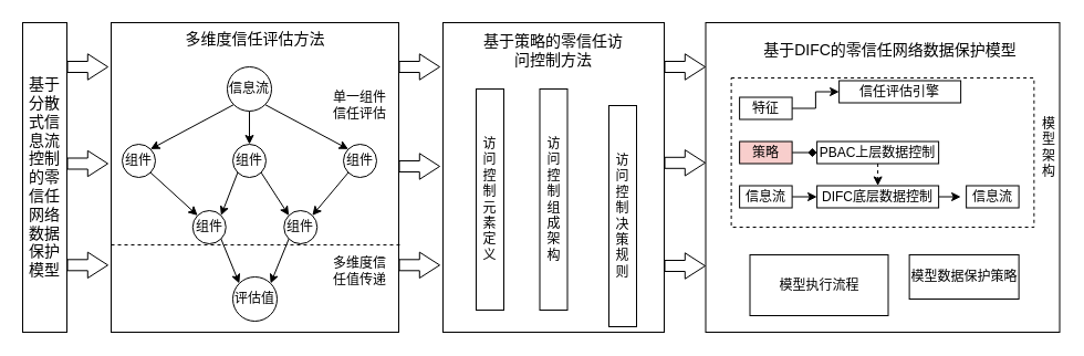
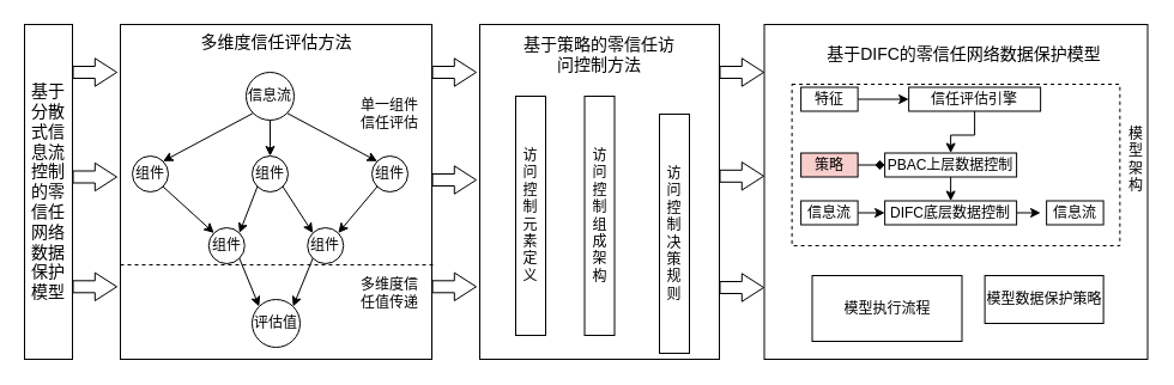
  <mxCell id="0" />
  <mxCell id="1" parent="0" />
  <mxCell id="2" value="" style="rounded=0;whiteSpace=wrap;html=1;" vertex="1" parent="1"><mxGeometry x="637.5" y="20" width="320" height="280" as="geometry" /></mxCell>
  <mxCell id="3" value="" style="rounded=0;whiteSpace=wrap;html=1;dashed=1;" vertex="1" parent="1"><mxGeometry x="660.62" y="70" width="273.75" height="135" as="geometry" /></mxCell>
  <mxCell id="4" value="&lt;font style=&quot;font-size: 14px;&quot;&gt;基于分散式信息流控制的零信任网络数据保护模型&lt;/font&gt;" style="rounded=0;whiteSpace=wrap;html=1;" vertex="1" parent="1"><mxGeometry x="20" y="20" width="40" height="280" as="geometry" /></mxCell>
  <mxCell id="5" value="" style="rounded=0;whiteSpace=wrap;html=1;" vertex="1" parent="1"><mxGeometry x="100" y="20" width="260" height="280" as="geometry" /></mxCell>
  <mxCell id="6" value="&lt;font style=&quot;font-size: 14px;&quot;&gt;多维度信任评估方法&lt;/font&gt;" style="text;html=1;strokeColor=none;fillColor=none;align=center;verticalAlign=middle;whiteSpace=wrap;rounded=0;" vertex="1" parent="1"><mxGeometry x="157.5" y="20" width="145" height="30" as="geometry" /></mxCell>
  <mxCell id="7" style="rounded=0;orthogonalLoop=1;jettySize=auto;html=1;exitX=1;exitY=1;exitDx=0;exitDy=0;entryX=0;entryY=0;entryDx=0;entryDy=0;" edge="1" parent="1" source="9" target="18"><mxGeometry relative="1" as="geometry" /></mxCell>
  <mxCell id="8" style="rounded=0;orthogonalLoop=1;jettySize=auto;html=1;exitX=0;exitY=1;exitDx=0;exitDy=0;entryX=1;entryY=0;entryDx=0;entryDy=0;" edge="1" parent="1" source="9" target="16"><mxGeometry relative="1" as="geometry" /></mxCell>
  <mxCell id="9" value="组件" style="ellipse;whiteSpace=wrap;html=1;aspect=fixed;" vertex="1" parent="1"><mxGeometry x="210" y="130" width="30" height="30" as="geometry" /></mxCell>
  <mxCell id="10" style="rounded=0;orthogonalLoop=1;jettySize=auto;html=1;exitX=1;exitY=1;exitDx=0;exitDy=0;entryX=0;entryY=0;entryDx=0;entryDy=0;" edge="1" parent="1" source="11" target="16"><mxGeometry relative="1" as="geometry" /></mxCell>
  <mxCell id="11" value="组件" style="ellipse;whiteSpace=wrap;html=1;aspect=fixed;" vertex="1" parent="1"><mxGeometry x="110" y="130" width="30" height="30" as="geometry" /></mxCell>
  <mxCell id="12" style="rounded=0;orthogonalLoop=1;jettySize=auto;html=1;exitX=0;exitY=1;exitDx=0;exitDy=0;entryX=1;entryY=0;entryDx=0;entryDy=0;" edge="1" parent="1" source="13" target="18"><mxGeometry relative="1" as="geometry" /></mxCell>
  <mxCell id="13" value="组件" style="ellipse;whiteSpace=wrap;html=1;aspect=fixed;" vertex="1" parent="1"><mxGeometry x="310" y="130" width="30" height="30" as="geometry" /></mxCell>
  <mxCell id="14" value="评估值" style="ellipse;whiteSpace=wrap;html=1;aspect=fixed;" vertex="1" parent="1"><mxGeometry x="210" y="250" width="40" height="40" as="geometry" /></mxCell>
  <mxCell id="15" style="rounded=0;orthogonalLoop=1;jettySize=auto;html=1;exitX=1;exitY=1;exitDx=0;exitDy=0;entryX=0;entryY=0;entryDx=0;entryDy=0;" edge="1" parent="1" source="16" target="14"><mxGeometry relative="1" as="geometry" /></mxCell>
  <mxCell id="16" value="组件" style="ellipse;whiteSpace=wrap;html=1;aspect=fixed;" vertex="1" parent="1"><mxGeometry x="173.75" y="190" width="30" height="30" as="geometry" /></mxCell>
  <mxCell id="17" style="rounded=0;orthogonalLoop=1;jettySize=auto;html=1;exitX=0;exitY=1;exitDx=0;exitDy=0;entryX=1;entryY=0;entryDx=0;entryDy=0;" edge="1" parent="1" source="18" target="14"><mxGeometry relative="1" as="geometry" /></mxCell>
  <mxCell id="18" value="组件" style="ellipse;whiteSpace=wrap;html=1;aspect=fixed;" vertex="1" parent="1"><mxGeometry x="256.25" y="190" width="30" height="30" as="geometry" /></mxCell>
  <mxCell id="19" value="&lt;font style=&quot;font-size: 12px;&quot;&gt;单一组件信任评估&lt;/font&gt;" style="text;html=1;strokeColor=none;fillColor=none;align=center;verticalAlign=middle;whiteSpace=wrap;rounded=0;" vertex="1" parent="1"><mxGeometry x="295" y="80" width="60" height="30" as="geometry" /></mxCell>
  <mxCell id="20" value="&lt;font style=&quot;font-size: 12px;&quot;&gt;多维度信任值传递&lt;/font&gt;" style="text;html=1;strokeColor=none;fillColor=none;align=center;verticalAlign=middle;whiteSpace=wrap;rounded=0;" vertex="1" parent="1"><mxGeometry x="295" y="230" width="60" height="30" as="geometry" /></mxCell>
  <mxCell id="21" style="rounded=0;orthogonalLoop=1;jettySize=auto;html=1;exitX=0;exitY=1;exitDx=0;exitDy=0;entryX=1;entryY=0;entryDx=0;entryDy=0;" edge="1" parent="1" source="24" target="11"><mxGeometry relative="1" as="geometry" /></mxCell>
  <mxCell id="22" style="rounded=0;orthogonalLoop=1;jettySize=auto;html=1;exitX=0.5;exitY=1;exitDx=0;exitDy=0;entryX=0.5;entryY=0;entryDx=0;entryDy=0;" edge="1" parent="1" source="24" target="9"><mxGeometry relative="1" as="geometry" /></mxCell>
  <mxCell id="23" style="rounded=0;orthogonalLoop=1;jettySize=auto;html=1;exitX=1;exitY=1;exitDx=0;exitDy=0;entryX=0;entryY=0;entryDx=0;entryDy=0;" edge="1" parent="1" source="24" target="13"><mxGeometry relative="1" as="geometry" /></mxCell>
  <mxCell id="24" value="信息流" style="ellipse;whiteSpace=wrap;html=1;aspect=fixed;" vertex="1" parent="1"><mxGeometry x="205" y="60" width="40" height="40" as="geometry" /></mxCell>
  <mxCell id="25" value="" style="endArrow=none;dashed=1;html=1;rounded=0;entryX=1.007;entryY=0.718;entryDx=0;entryDy=0;entryPerimeter=0;" edge="1" parent="1" target="5"><mxGeometry width="50" height="50" relative="1" as="geometry"><mxPoint x="100" y="221" as="sourcePoint" /><mxPoint x="160" y="219" as="targetPoint" /></mxGeometry></mxCell>
  <mxCell id="26" value="" style="rounded=0;whiteSpace=wrap;html=1;" vertex="1" parent="1"><mxGeometry x="400" y="20" width="200" height="280" as="geometry" /></mxCell>
  <mxCell id="27" value="&lt;font style=&quot;font-size: 14px;&quot;&gt;基于策略的零信任访问控制方法&lt;/font&gt;" style="text;html=1;strokeColor=none;fillColor=none;align=center;verticalAlign=middle;whiteSpace=wrap;rounded=0;" vertex="1" parent="1"><mxGeometry x="435" y="30" width="130" height="30" as="geometry" /></mxCell>
  <mxCell id="28" value="访问控制元素定义" style="rounded=0;whiteSpace=wrap;html=1;" vertex="1" parent="1"><mxGeometry x="430" y="80" width="25" height="200" as="geometry" /></mxCell>
  <mxCell id="29" value="访问控制组成架构" style="rounded=0;whiteSpace=wrap;html=1;" vertex="1" parent="1"><mxGeometry x="487.5" y="80" width="25" height="200" as="geometry" /></mxCell>
  <mxCell id="30" value="访问控制决策规则" style="rounded=0;whiteSpace=wrap;html=1;" vertex="1" parent="1"><mxGeometry x="550" y="95" width="25" height="200" as="geometry" /></mxCell>
+ <mxCell id="31" style="edgeStyle=orthogonalEdgeStyle;rounded=0;orthogonalLoop=1;jettySize=auto;html=1;exitX=0.5;exitY=1;exitDx=0;exitDy=0;entryX=0.5;entryY=0;entryDx=0;entryDy=0;" edge="1" parent="1" source="32" target="35"><mxGeometry relative="1" as="geometry" /></mxCell>
  <mxCell id="32" value="信任评估引擎" style="rounded=0;whiteSpace=wrap;html=1;" vertex="1" parent="1"><mxGeometry x="758.12" y="72.5" width="110" height="20" as="geometry" /></mxCell>
  <mxCell id="33" value="&lt;font style=&quot;font-size: 14px;&quot;&gt;基于DIFC的零信任网络数据保护模型&lt;/font&gt;" style="text;html=1;strokeColor=none;fillColor=none;align=center;verticalAlign=middle;whiteSpace=wrap;rounded=0;" vertex="1" parent="1"><mxGeometry x="688.11" y="30" width="232.51" height="30" as="geometry" /></mxCell>
- <mxCell id="34" style="edgeStyle=orthogonalEdgeStyle;rounded=0;orthogonalLoop=1;jettySize=auto;html=1;exitX=0.5;exitY=1;exitDx=0;exitDy=0;entryX=0.5;entryY=0;entryDx=0;entryDy=0;dashed=1;" edge="1" parent="1" source="35" target="37"><mxGeometry relative="1" as="geometry" /></mxCell>
+ <mxCell id="34" style="edgeStyle=orthogonalEdgeStyle;rounded=0;orthogonalLoop=1;jettySize=auto;html=1;exitX=0.5;exitY=1;exitDx=0;exitDy=0;entryX=0.5;entryY=0;entryDx=0;entryDy=0;" edge="1" parent="1" source="35" target="37"><mxGeometry relative="1" as="geometry" /></mxCell>
  <mxCell id="35" value="PBAC上层数据控制" style="rounded=0;whiteSpace=wrap;html=1;" vertex="1" parent="1"><mxGeometry x="738.12" y="127.5" width="110" height="20" as="geometry" /></mxCell>
  <mxCell id="36" style="edgeStyle=orthogonalEdgeStyle;rounded=0;orthogonalLoop=1;jettySize=auto;html=1;exitX=1;exitY=0.5;exitDx=0;exitDy=0;" edge="1" parent="1" source="37"><mxGeometry relative="1" as="geometry"><mxPoint x="868.12" y="177.603" as="targetPoint" /></mxGeometry></mxCell>
  <mxCell id="37" value="DIFC底层数据控制" style="rounded=0;whiteSpace=wrap;html=1;" vertex="1" parent="1"><mxGeometry x="738.12" y="167.5" width="110" height="20" as="geometry" /></mxCell>
  <mxCell id="38" style="edgeStyle=orthogonalEdgeStyle;rounded=0;orthogonalLoop=1;jettySize=auto;html=1;exitX=1;exitY=0.5;exitDx=0;exitDy=0;entryX=0;entryY=0.5;entryDx=0;entryDy=0;" edge="1" parent="1" source="39" target="37"><mxGeometry relative="1" as="geometry" /></mxCell>
  <mxCell id="39" value="信息流" style="rounded=0;whiteSpace=wrap;html=1;" vertex="1" parent="1"><mxGeometry x="668.12" y="167.5" width="47.5" height="20" as="geometry" /></mxCell>
  <mxCell id="40" value="信息流" style="rounded=0;whiteSpace=wrap;html=1;" vertex="1" parent="1"><mxGeometry x="873.12" y="167.5" width="47.5" height="20" as="geometry" /></mxCell>
  <mxCell id="41" style="edgeStyle=orthogonalEdgeStyle;rounded=0;orthogonalLoop=1;jettySize=auto;html=1;exitX=1;exitY=0.5;exitDx=0;exitDy=0;entryX=0;entryY=0.5;entryDx=0;entryDy=0;endArrow=diamond;" edge="1" parent="1" source="42" target="35"><mxGeometry relative="1" as="geometry" /></mxCell>
  <mxCell id="42" value="策略" style="rounded=0;whiteSpace=wrap;html=1;fillColor=#f8cecc;" vertex="1" parent="1"><mxGeometry x="668.12" y="127.5" width="47.5" height="20" as="geometry" /></mxCell>
  <mxCell id="43" style="edgeStyle=orthogonalEdgeStyle;rounded=0;orthogonalLoop=1;jettySize=auto;html=1;exitX=1;exitY=0.5;exitDx=0;exitDy=0;entryX=0;entryY=0.5;entryDx=0;entryDy=0;" edge="1" parent="1" source="44" target="32"><mxGeometry relative="1" as="geometry" /></mxCell>
- <mxCell id="44" value="特征" style="rounded=0;whiteSpace=wrap;html=1;" vertex="1" parent="1"><mxGeometry x="668.12" y="87.5" width="47.5" height="20" as="geometry" /></mxCell>
+ <mxCell id="44" value="特征" style="rounded=0;whiteSpace=wrap;html=1;" vertex="1" parent="1"><mxGeometry x="668.12" y="72.5" width="47.5" height="20" as="geometry" /></mxCell>
  <mxCell id="45" value="模型执行流程" style="rounded=0;whiteSpace=wrap;html=1;" vertex="1" parent="1"><mxGeometry x="677.5" y="230" width="125" height="55" as="geometry" /></mxCell>
  <mxCell id="46" value="模型架构" style="text;html=1;strokeColor=none;fillColor=none;align=center;verticalAlign=middle;whiteSpace=wrap;rounded=0;" vertex="1" parent="1"><mxGeometry x="937.5" y="97.5" width="20" height="70" as="geometry" /></mxCell>
  <mxCell id="47" value="模型数据保护策略" style="rounded=0;whiteSpace=wrap;html=1;" vertex="1" parent="1"><mxGeometry x="821.62" y="230" width="99" height="40" as="geometry" /></mxCell>
  <mxCell id="48" value="" style="shape=flexArrow;endArrow=classic;html=1;rounded=0;endWidth=12.414;endSize=5.731;" edge="1" parent="1"><mxGeometry width="50" height="50" relative="1" as="geometry"><mxPoint x="60" y="60" as="sourcePoint" /><mxPoint x="97.5" y="60" as="targetPoint" /></mxGeometry></mxCell>
  <mxCell id="49" value="" style="shape=flexArrow;endArrow=classic;html=1;rounded=0;endWidth=12.414;endSize=5.731;" edge="1" parent="1"><mxGeometry width="50" height="50" relative="1" as="geometry"><mxPoint x="60" y="147.5" as="sourcePoint" /><mxPoint x="97.5" y="147.5" as="targetPoint" /></mxGeometry></mxCell>
  <mxCell id="50" value="" style="shape=flexArrow;endArrow=classic;html=1;rounded=0;endWidth=12.414;endSize=5.731;" edge="1" parent="1"><mxGeometry width="50" height="50" relative="1" as="geometry"><mxPoint x="60" y="239.31" as="sourcePoint" /><mxPoint x="97.5" y="239.31" as="targetPoint" /></mxGeometry></mxCell>
  <mxCell id="51" value="" style="shape=flexArrow;endArrow=classic;html=1;rounded=0;endWidth=12.414;endSize=5.731;" edge="1" parent="1"><mxGeometry width="50" height="50" relative="1" as="geometry"><mxPoint x="360" y="60" as="sourcePoint" /><mxPoint x="397.5" y="60" as="targetPoint" /></mxGeometry></mxCell>
  <mxCell id="52" value="" style="shape=flexArrow;endArrow=classic;html=1;rounded=0;endWidth=12.414;endSize=5.731;" edge="1" parent="1"><mxGeometry width="50" height="50" relative="1" as="geometry"><mxPoint x="360" y="150" as="sourcePoint" /><mxPoint x="397.5" y="150" as="targetPoint" /></mxGeometry></mxCell>
  <mxCell id="53" value="" style="shape=flexArrow;endArrow=classic;html=1;rounded=0;endWidth=12.414;endSize=5.731;" edge="1" parent="1"><mxGeometry width="50" height="50" relative="1" as="geometry"><mxPoint x="360" y="239.31" as="sourcePoint" /><mxPoint x="397.5" y="239.31" as="targetPoint" /></mxGeometry></mxCell>
  <mxCell id="54" value="" style="shape=flexArrow;endArrow=classic;html=1;rounded=0;endWidth=12.414;endSize=5.731;" edge="1" parent="1"><mxGeometry width="50" height="50" relative="1" as="geometry"><mxPoint x="600" y="60" as="sourcePoint" /><mxPoint x="637.5" y="60" as="targetPoint" /></mxGeometry></mxCell>
  <mxCell id="55" value="" style="shape=flexArrow;endArrow=classic;html=1;rounded=0;endWidth=12.414;endSize=5.731;" edge="1" parent="1"><mxGeometry width="50" height="50" relative="1" as="geometry"><mxPoint x="600" y="146.81" as="sourcePoint" /><mxPoint x="637.5" y="146.81" as="targetPoint" /></mxGeometry></mxCell>
  <mxCell id="56" value="" style="shape=flexArrow;endArrow=classic;html=1;rounded=0;endWidth=12.414;endSize=5.731;" edge="1" parent="1"><mxGeometry width="50" height="50" relative="1" as="geometry"><mxPoint x="600" y="240" as="sourcePoint" /><mxPoint x="637.5" y="240" as="targetPoint" /></mxGeometry></mxCell>
